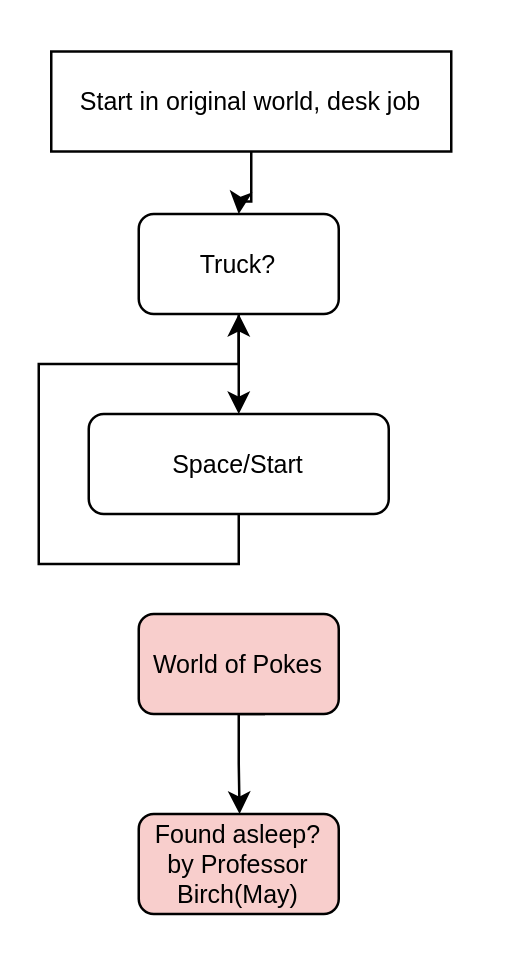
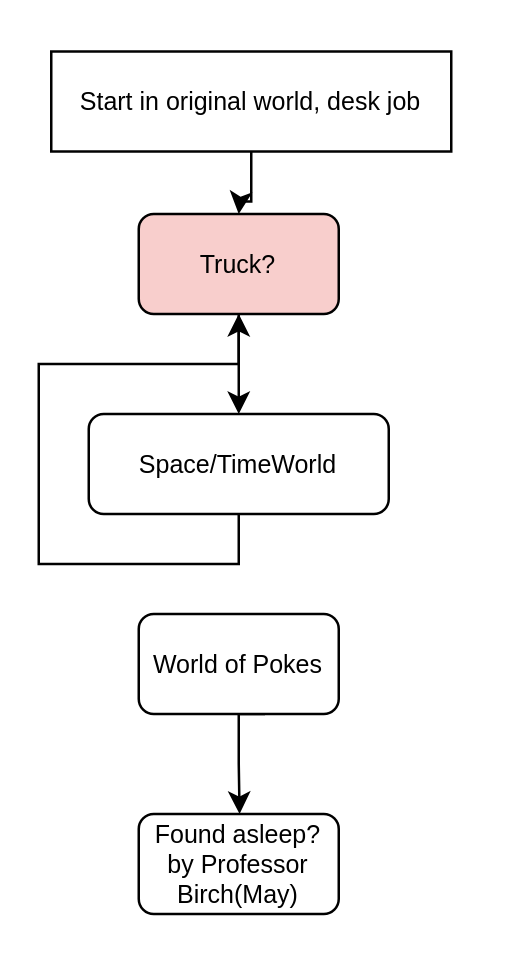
  <mxCell id="0" />
  <mxCell id="1" parent="0" />
  <mxCell id="2" style="edgeStyle=orthogonalEdgeStyle;rounded=0;orthogonalLoop=1;jettySize=auto;html=1;fontSize=10;" edge="1" parent="1" source="3"><mxGeometry relative="1" as="geometry"><mxPoint x="95" y="85" as="targetPoint" /></mxGeometry></mxCell>
  <mxCell id="3" value="&lt;div&gt;&lt;font style=&quot;font-size: 10px;&quot;&gt;Start in original world, desk job&lt;/font&gt;&lt;/div&gt;" style="rounded=0;whiteSpace=wrap;html=1;" vertex="1" parent="1"><mxGeometry x="20" y="20" width="160" height="40" as="geometry" /></mxCell>
  <mxCell id="4" style="edgeStyle=orthogonalEdgeStyle;rounded=0;orthogonalLoop=1;jettySize=auto;html=1;exitX=0.5;exitY=1;exitDx=0;exitDy=0;fontSize=10;" edge="1" parent="1" source="5"><mxGeometry relative="1" as="geometry"><mxPoint x="95" y="165" as="targetPoint" /></mxGeometry></mxCell>
- <mxCell id="5" value="Truck?" style="rounded=1;whiteSpace=wrap;html=1;fontSize=10;" vertex="1" parent="1"><mxGeometry x="55" y="85" width="80" height="40" as="geometry" /></mxCell>
+ <mxCell id="5" value="Truck?" style="rounded=1;whiteSpace=wrap;html=1;fontSize=10;fillColor=#f8cecc;" vertex="1" parent="1"><mxGeometry x="55" y="85" width="80" height="40" as="geometry" /></mxCell>
  <mxCell id="6" style="edgeStyle=orthogonalEdgeStyle;rounded=0;orthogonalLoop=1;jettySize=auto;html=1;exitX=0.5;exitY=1;exitDx=0;exitDy=0;fontSize=10;" edge="1" parent="1" source="8"><mxGeometry relative="1" as="geometry"><mxPoint x="105" y="265" as="targetPoint" /></mxGeometry></mxCell>
  <mxCell id="7" style="edgeStyle=orthogonalEdgeStyle;rounded=0;orthogonalLoop=1;jettySize=auto;html=1;exitX=0.5;exitY=1;exitDx=0;exitDy=0;fontSize=10;" edge="1" parent="1" source="8"><mxGeometry relative="1" as="geometry"><mxPoint x="95.333" y="325" as="targetPoint" /></mxGeometry></mxCell>
- <mxCell id="8" value="World of Pokes" style="rounded=1;whiteSpace=wrap;html=1;fontSize=10;fillColor=#f8cecc;" vertex="1" parent="1"><mxGeometry x="55" y="245" width="80" height="40" as="geometry" /></mxCell>
+ <mxCell id="8" value="World of Pokes" style="rounded=1;whiteSpace=wrap;html=1;fontSize=10;" vertex="1" parent="1"><mxGeometry x="55" y="245" width="80" height="40" as="geometry" /></mxCell>
  <mxCell id="9" style="edgeStyle=orthogonalEdgeStyle;rounded=0;orthogonalLoop=1;jettySize=auto;html=1;exitX=0.5;exitY=1;exitDx=0;exitDy=0;fontSize=10;" edge="1" parent="1" source="10" target="5"><mxGeometry relative="1" as="geometry" /></mxCell>
- <mxCell id="10" value="Space/Start" style="rounded=1;whiteSpace=wrap;html=1;fontSize=10;" vertex="1" parent="1"><mxGeometry x="35" y="165" width="120" height="40" as="geometry" /></mxCell>
- <mxCell id="11" value="Found asleep? by Professor Birch(May)" style="rounded=1;whiteSpace=wrap;html=1;fontSize=10;fillColor=#f8cecc;" vertex="1" parent="1"><mxGeometry x="55" y="325" width="80" height="40" as="geometry" /></mxCell>
+ <mxCell id="10" value="Space/TimeWorld" style="rounded=1;whiteSpace=wrap;html=1;fontSize=10;" vertex="1" parent="1"><mxGeometry x="35" y="165" width="120" height="40" as="geometry" /></mxCell>
+ <mxCell id="11" value="Found asleep? by Professor Birch(May)" style="rounded=1;whiteSpace=wrap;html=1;fontSize=10;" vertex="1" parent="1"><mxGeometry x="55" y="325" width="80" height="40" as="geometry" /></mxCell>
